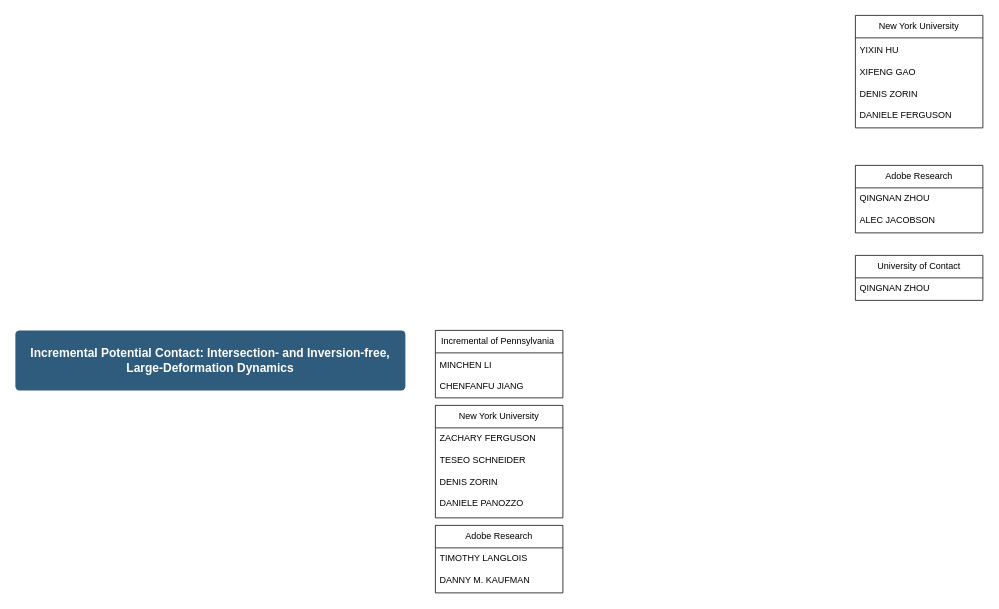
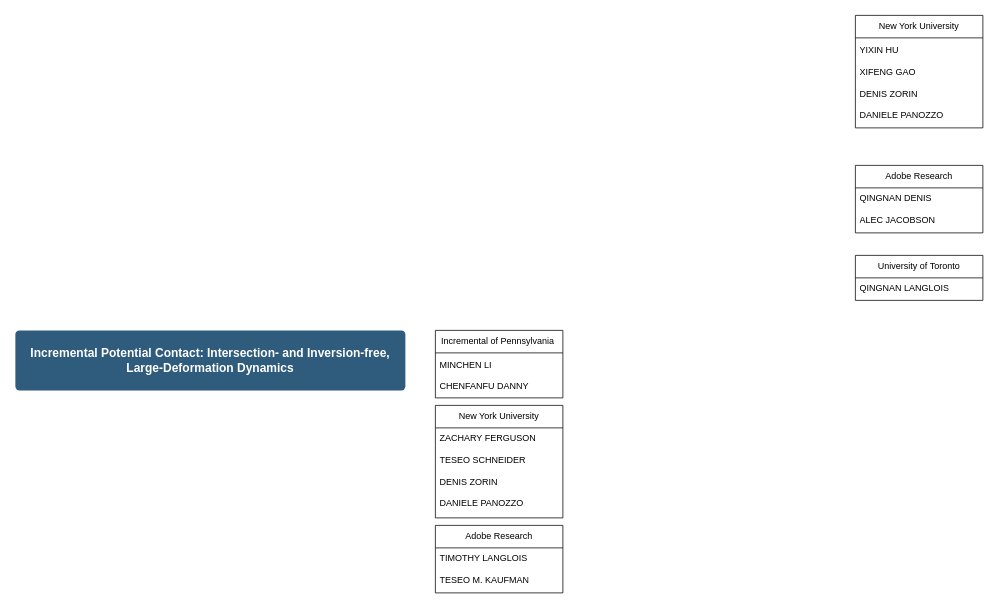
  <mxCell id="0" />
  <mxCell id="1" parent="0" />
  <mxCell id="2" value="Incremental Potential Contact: Intersection- and Inversion-free,&lt;br/&gt;Large-Deformation Dynamics" style="rounded=1;whiteSpace=wrap;html=1;shadow=0;labelBackgroundColor=none;strokeColor=none;strokeWidth=3;fillColor=#2F5B7C;fontFamily=Helvetica;fontSize=16;fontColor=#FFFFFF;align=center;fontStyle=1;spacing=5;arcSize=7;perimeterSpacing=2;" parent="1" vertex="1"><mxGeometry x="20" y="440" width="520" height="80" as="geometry" /></mxCell>
  <mxCell id="3" value="Incremental of Pennsylvania&amp;nbsp;" style="swimlane;fontStyle=0;childLayout=stackLayout;horizontal=1;startSize=30;horizontalStack=0;resizeParent=1;resizeParentMax=0;resizeLast=0;collapsible=1;marginBottom=0;whiteSpace=wrap;html=1;" parent="1" vertex="1"><mxGeometry x="580" y="440" width="170" height="90" as="geometry"><mxRectangle x="1040" y="360" width="60" height="30" as="alternateBounds" /></mxGeometry></mxCell>
- <mxCell id="4" value="MINCHEN LI&lt;br&gt;&lt;br&gt;CHENFANFU JIANG" style="text;strokeColor=none;fillColor=none;align=left;verticalAlign=middle;spacingLeft=4;spacingRight=4;overflow=hidden;points=[[0,0.5],[1,0.5]];portConstraint=eastwest;rotatable=0;whiteSpace=wrap;html=1;" parent="3" vertex="1"><mxGeometry y="30" width="170" height="60" as="geometry" /></mxCell>
+ <mxCell id="4" value="MINCHEN LI&lt;br&gt;&lt;br&gt;CHENFANFU DANNY" style="text;strokeColor=none;fillColor=none;align=left;verticalAlign=middle;spacingLeft=4;spacingRight=4;overflow=hidden;points=[[0,0.5],[1,0.5]];portConstraint=eastwest;rotatable=0;whiteSpace=wrap;html=1;" parent="3" vertex="1"><mxGeometry y="30" width="170" height="60" as="geometry" /></mxCell>
  <mxCell id="5" value="New York University" style="swimlane;fontStyle=0;childLayout=stackLayout;horizontal=1;startSize=30;horizontalStack=0;resizeParent=1;resizeParentMax=0;resizeLast=0;collapsible=1;marginBottom=0;whiteSpace=wrap;html=1;" parent="1" vertex="1"><mxGeometry x="580" y="540" width="170" height="150" as="geometry"><mxRectangle x="710" y="500" width="60" height="30" as="alternateBounds" /></mxGeometry></mxCell>
  <mxCell id="6" value="&lt;span style=&quot;border-color: var(--border-color);&quot;&gt;ZACHARY FERGUSON&lt;br&gt;&lt;br&gt;TESEO SCHNEIDER&lt;br&gt;&lt;br&gt;DENIS ZORIN &lt;br&gt;&lt;br&gt;DANIELE PANOZZO&lt;br&gt;&lt;/span&gt;" style="text;strokeColor=none;fillColor=none;align=left;verticalAlign=top;spacingLeft=4;spacingRight=4;overflow=hidden;points=[[0,0.5],[1,0.5]];portConstraint=eastwest;rotatable=0;whiteSpace=wrap;html=1;horizontal=1;" parent="5" vertex="1"><mxGeometry y="30" width="170" height="120" as="geometry" /></mxCell>
  <mxCell id="7" value="Adobe Research" style="swimlane;fontStyle=0;childLayout=stackLayout;horizontal=1;startSize=30;horizontalStack=0;resizeParent=1;resizeParentMax=0;resizeLast=0;collapsible=1;marginBottom=0;whiteSpace=wrap;html=1;" parent="1" vertex="1"><mxGeometry x="580" y="700" width="170" height="90" as="geometry"><mxRectangle x="710" y="500" width="60" height="30" as="alternateBounds" /></mxGeometry></mxCell>
- <mxCell id="8" value="&lt;span style=&quot;border-color: var(--border-color);&quot;&gt;TIMOTHY LANGLOIS&lt;br&gt;&lt;br&gt;DANNY M. KAUFMAN&lt;br&gt;&lt;/span&gt;" style="text;strokeColor=none;fillColor=none;align=left;verticalAlign=top;spacingLeft=4;spacingRight=4;overflow=hidden;points=[[0,0.5],[1,0.5]];portConstraint=eastwest;rotatable=0;whiteSpace=wrap;html=1;horizontal=1;" parent="7" vertex="1"><mxGeometry y="30" width="170" height="60" as="geometry" /></mxCell>
+ <mxCell id="8" value="&lt;span style=&quot;border-color: var(--border-color);&quot;&gt;TIMOTHY LANGLOIS&lt;br&gt;&lt;br&gt;TESEO M. KAUFMAN&lt;br&gt;&lt;/span&gt;" style="text;strokeColor=none;fillColor=none;align=left;verticalAlign=top;spacingLeft=4;spacingRight=4;overflow=hidden;points=[[0,0.5],[1,0.5]];portConstraint=eastwest;rotatable=0;whiteSpace=wrap;html=1;horizontal=1;" parent="7" vertex="1"><mxGeometry y="30" width="170" height="60" as="geometry" /></mxCell>
  <mxCell id="9" value="New York University&lt;br/&gt;" style="swimlane;fontStyle=0;childLayout=stackLayout;horizontal=1;startSize=30;horizontalStack=0;resizeParent=1;resizeParentMax=0;resizeLast=0;collapsible=1;marginBottom=0;whiteSpace=wrap;html=1;" vertex="1" parent="1"><mxGeometry x="1140" y="20" width="170" height="150" as="geometry"><mxRectangle x="1040" y="360" width="60" height="30" as="alternateBounds" /></mxGeometry></mxCell>
- <mxCell id="10" value="YIXIN HU&lt;br&gt;&lt;br&gt;XIFENG GAO&lt;br&gt;&lt;br style=&quot;border-color: var(--border-color);&quot;&gt;DENIS ZORIN&lt;br&gt;&lt;br style=&quot;border-color: var(--border-color);&quot;&gt;DANIELE FERGUSON" style="text;strokeColor=none;fillColor=none;align=left;verticalAlign=middle;spacingLeft=4;spacingRight=4;overflow=hidden;points=[[0,0.5],[1,0.5]];portConstraint=eastwest;rotatable=0;whiteSpace=wrap;html=1;" vertex="1" parent="9"><mxGeometry y="30" width="170" height="120" as="geometry" /></mxCell>
+ <mxCell id="10" value="YIXIN HU&lt;br&gt;&lt;br&gt;XIFENG GAO&lt;br&gt;&lt;br style=&quot;border-color: var(--border-color);&quot;&gt;DENIS ZORIN&lt;br&gt;&lt;br style=&quot;border-color: var(--border-color);&quot;&gt;DANIELE PANOZZO" style="text;strokeColor=none;fillColor=none;align=left;verticalAlign=middle;spacingLeft=4;spacingRight=4;overflow=hidden;points=[[0,0.5],[1,0.5]];portConstraint=eastwest;rotatable=0;whiteSpace=wrap;html=1;" vertex="1" parent="9"><mxGeometry y="30" width="170" height="120" as="geometry" /></mxCell>
  <mxCell id="11" value="Adobe Research" style="swimlane;fontStyle=0;childLayout=stackLayout;horizontal=1;startSize=30;horizontalStack=0;resizeParent=1;resizeParentMax=0;resizeLast=0;collapsible=1;marginBottom=0;whiteSpace=wrap;html=1;" vertex="1" parent="1"><mxGeometry x="1140" y="220" width="170" height="90" as="geometry"><mxRectangle x="1040" y="360" width="60" height="30" as="alternateBounds" /></mxGeometry></mxCell>
- <mxCell id="12" value="QINGNAN ZHOU&lt;br&gt;&lt;br&gt;ALEC JACOBSON" style="text;strokeColor=none;fillColor=none;align=left;verticalAlign=top;spacingLeft=4;spacingRight=4;overflow=hidden;points=[[0,0.5],[1,0.5]];portConstraint=eastwest;rotatable=0;whiteSpace=wrap;html=1;horizontal=1;" vertex="1" parent="11"><mxGeometry y="30" width="170" height="60" as="geometry" /></mxCell>
- <mxCell id="13" value="University of Contact" style="swimlane;fontStyle=0;childLayout=stackLayout;horizontal=1;startSize=30;horizontalStack=0;resizeParent=1;resizeParentMax=0;resizeLast=0;collapsible=1;marginBottom=0;whiteSpace=wrap;html=1;" vertex="1" parent="1"><mxGeometry x="1140" y="340" width="170" height="60" as="geometry"><mxRectangle x="1040" y="360" width="60" height="30" as="alternateBounds" /></mxGeometry></mxCell>
- <mxCell id="14" value="QINGNAN ZHOU" style="text;strokeColor=none;fillColor=none;align=left;verticalAlign=top;spacingLeft=4;spacingRight=4;overflow=hidden;points=[[0,0.5],[1,0.5]];portConstraint=eastwest;rotatable=0;whiteSpace=wrap;html=1;horizontal=1;" vertex="1" parent="13"><mxGeometry y="30" width="170" height="30" as="geometry" /></mxCell>
+ <mxCell id="12" value="QINGNAN DENIS&lt;br&gt;&lt;br&gt;ALEC JACOBSON" style="text;strokeColor=none;fillColor=none;align=left;verticalAlign=top;spacingLeft=4;spacingRight=4;overflow=hidden;points=[[0,0.5],[1,0.5]];portConstraint=eastwest;rotatable=0;whiteSpace=wrap;html=1;horizontal=1;" vertex="1" parent="11"><mxGeometry y="30" width="170" height="60" as="geometry" /></mxCell>
+ <mxCell id="13" value="University of Toronto" style="swimlane;fontStyle=0;childLayout=stackLayout;horizontal=1;startSize=30;horizontalStack=0;resizeParent=1;resizeParentMax=0;resizeLast=0;collapsible=1;marginBottom=0;whiteSpace=wrap;html=1;" vertex="1" parent="1"><mxGeometry x="1140" y="340" width="170" height="60" as="geometry"><mxRectangle x="1040" y="360" width="60" height="30" as="alternateBounds" /></mxGeometry></mxCell>
+ <mxCell id="14" value="QINGNAN LANGLOIS" style="text;strokeColor=none;fillColor=none;align=left;verticalAlign=top;spacingLeft=4;spacingRight=4;overflow=hidden;points=[[0,0.5],[1,0.5]];portConstraint=eastwest;rotatable=0;whiteSpace=wrap;html=1;horizontal=1;" vertex="1" parent="13"><mxGeometry y="30" width="170" height="30" as="geometry" /></mxCell>
